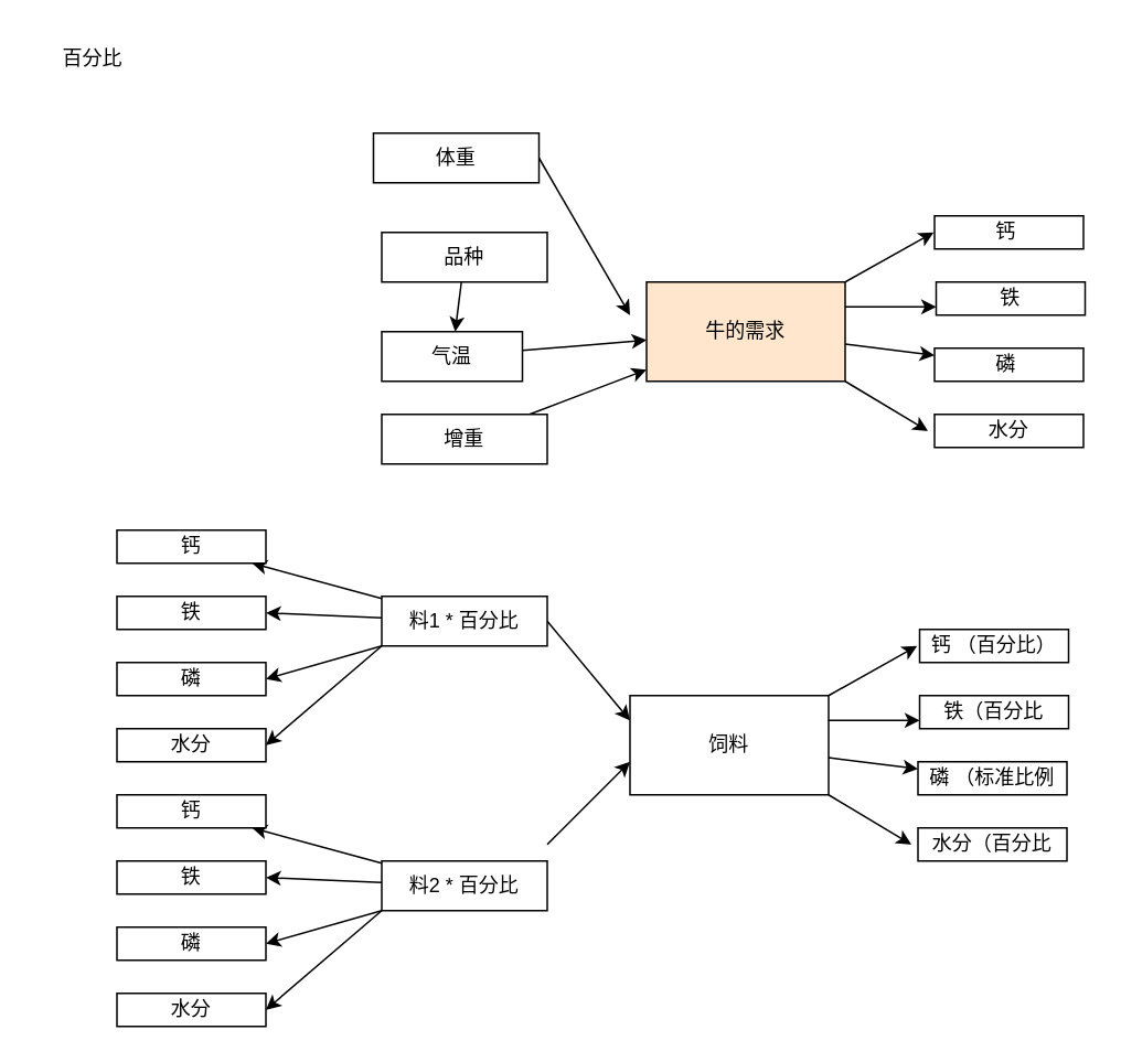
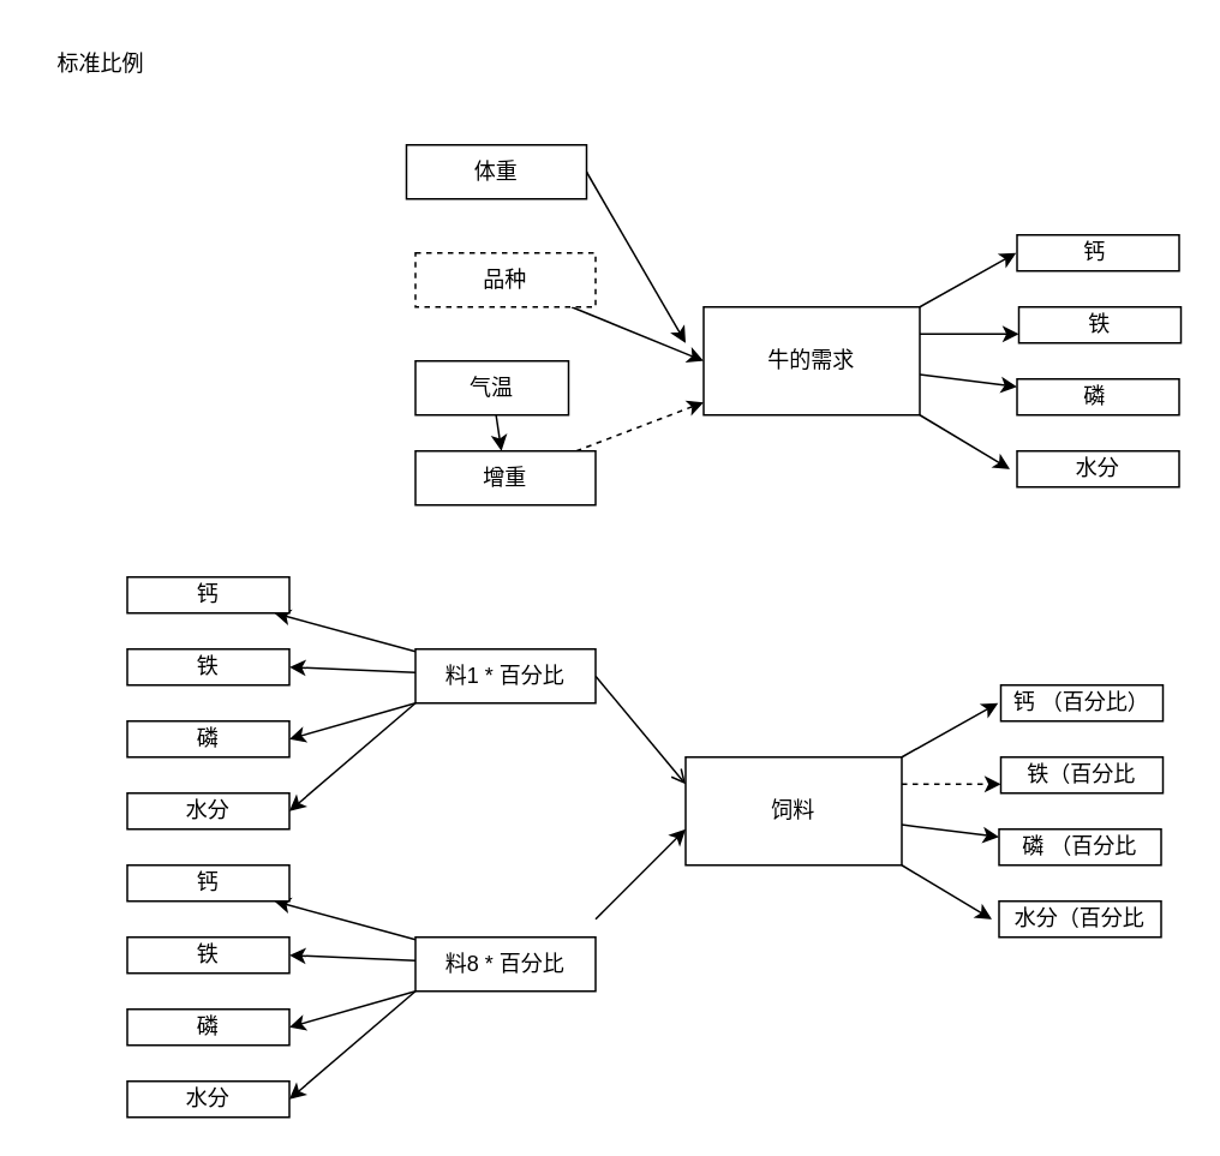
  <mxCell id="0" />
  <mxCell id="1" parent="0" />
  <mxCell id="2" value="" style="edgeStyle=none;html=1;" parent="1" source="4" target="5" edge="1"><mxGeometry relative="1" as="geometry" /></mxCell>
- <mxCell id="3" value="" style="edgeStyle=none;html=1;entryX=0;entryY=0.25;entryDx=0;entryDy=0;exitX=1;exitY=0.5;exitDx=0;exitDy=0;" parent="1" source="4" target="37" edge="1"><mxGeometry relative="1" as="geometry"><mxPoint x="400" y="375" as="targetPoint" /></mxGeometry></mxCell>
+ <mxCell id="3" value="" style="edgeStyle=none;html=1;entryX=0;entryY=0.25;entryDx=0;entryDy=0;exitX=1;exitY=0.5;exitDx=0;exitDy=0;endArrow=open;" parent="1" source="4" target="37" edge="1"><mxGeometry relative="1" as="geometry"><mxPoint x="400" y="375" as="targetPoint" /></mxGeometry></mxCell>
  <mxCell id="4" value="料1 * 百分比" style="rounded=0;whiteSpace=wrap;html=1;" parent="1" vertex="1"><mxGeometry x="230" y="360" width="100" height="30" as="geometry" /></mxCell>
  <mxCell id="5" value="钙" style="whiteSpace=wrap;html=1;rounded=0;" parent="1" vertex="1"><mxGeometry x="70" y="320" width="90" height="20" as="geometry" /></mxCell>
  <mxCell id="6" value="铁" style="whiteSpace=wrap;html=1;rounded=0;" parent="1" vertex="1"><mxGeometry x="70" y="360" width="90" height="20" as="geometry" /></mxCell>
  <mxCell id="7" value="磷" style="whiteSpace=wrap;html=1;rounded=0;" parent="1" vertex="1"><mxGeometry x="70" y="400" width="90" height="20" as="geometry" /></mxCell>
  <mxCell id="8" value="水分" style="whiteSpace=wrap;html=1;rounded=0;" parent="1" vertex="1"><mxGeometry x="70" y="440" width="90" height="20" as="geometry" /></mxCell>
- <mxCell id="9" value="" style="edgeStyle=none;html=1;" parent="1" source="10" target="12" edge="1"><mxGeometry relative="1" as="geometry"><mxPoint x="410" y="140" as="targetPoint" /></mxGeometry></mxCell>
- <mxCell id="10" value="品种" style="rounded=0;whiteSpace=wrap;html=1;" parent="1" vertex="1"><mxGeometry x="230" y="140" width="100" height="30" as="geometry" /></mxCell>
- <mxCell id="11" value="" style="edgeStyle=none;html=1;" parent="1" source="12" target="14" edge="1"><mxGeometry relative="1" as="geometry" /></mxCell>
+ <mxCell id="9" value="" style="edgeStyle=none;html=1;entryX=0;entryY=0.5;entryDx=0;entryDy=0;" parent="1" source="10" target="14" edge="1"><mxGeometry relative="1" as="geometry"><mxPoint x="410" y="140" as="targetPoint" /></mxGeometry></mxCell>
+ <mxCell id="10" value="品种" style="rounded=0;whiteSpace=wrap;html=1;dashed=1;" parent="1" vertex="1"><mxGeometry x="230" y="140" width="100" height="30" as="geometry" /></mxCell>
+ <mxCell id="11" value="" style="edgeStyle=none;html=1;" parent="1" source="12" target="20" edge="1"><mxGeometry relative="1" as="geometry" /></mxCell>
  <mxCell id="12" value="气温" style="rounded=0;whiteSpace=wrap;html=1;" parent="1" vertex="1"><mxGeometry x="230" y="200" width="85" height="30" as="geometry" /></mxCell>
  <mxCell id="13" value="" style="edgeStyle=none;html=1;" parent="1" source="14" target="17" edge="1"><mxGeometry relative="1" as="geometry" /></mxCell>
- <mxCell id="14" value="牛的需求&lt;br&gt;" style="rounded=0;whiteSpace=wrap;html=1;fillColor=#ffe6cc;" parent="1" vertex="1"><mxGeometry x="390" y="170" width="120" height="60" as="geometry" /></mxCell>
+ <mxCell id="14" value="牛的需求&lt;br&gt;" style="rounded=0;whiteSpace=wrap;html=1;" parent="1" vertex="1"><mxGeometry x="390" y="170" width="120" height="60" as="geometry" /></mxCell>
  <mxCell id="15" value="钙&amp;nbsp;" style="whiteSpace=wrap;html=1;rounded=0;" parent="1" vertex="1"><mxGeometry x="564" y="130" width="90" height="20" as="geometry" /></mxCell>
  <mxCell id="16" value="铁" style="whiteSpace=wrap;html=1;rounded=0;" parent="1" vertex="1"><mxGeometry x="565" y="170" width="90" height="20" as="geometry" /></mxCell>
  <mxCell id="17" value="磷&amp;nbsp;" style="whiteSpace=wrap;html=1;rounded=0;" parent="1" vertex="1"><mxGeometry x="564" y="210" width="90" height="20" as="geometry" /></mxCell>
  <mxCell id="18" value="水分" style="whiteSpace=wrap;html=1;rounded=0;" parent="1" vertex="1"><mxGeometry x="564" y="250" width="90" height="20" as="geometry" /></mxCell>
- <mxCell id="19" value="" style="edgeStyle=none;html=1;" parent="1" source="20" target="14" edge="1"><mxGeometry relative="1" as="geometry" /></mxCell>
+ <mxCell id="19" value="" style="edgeStyle=none;html=1;dashed=1;" parent="1" source="20" target="14" edge="1"><mxGeometry relative="1" as="geometry" /></mxCell>
  <mxCell id="20" value="增重" style="rounded=0;whiteSpace=wrap;html=1;" parent="1" vertex="1"><mxGeometry x="230" y="250" width="100" height="30" as="geometry" /></mxCell>
  <mxCell id="21" value="" style="endArrow=classic;html=1;exitX=1;exitY=0;exitDx=0;exitDy=0;" parent="1" source="14" edge="1"><mxGeometry width="50" height="50" relative="1" as="geometry"><mxPoint x="520" y="180" as="sourcePoint" /><mxPoint x="563.5" y="140" as="targetPoint" /></mxGeometry></mxCell>
  <mxCell id="22" value="" style="endArrow=classic;html=1;entryX=0;entryY=0.75;entryDx=0;entryDy=0;exitX=1;exitY=0.25;exitDx=0;exitDy=0;" parent="1" source="14" target="16" edge="1"><mxGeometry width="50" height="50" relative="1" as="geometry"><mxPoint x="520" y="190" as="sourcePoint" /><mxPoint x="573.5" y="150" as="targetPoint" /></mxGeometry></mxCell>
  <mxCell id="23" value="" style="endArrow=classic;html=1;exitX=1;exitY=1;exitDx=0;exitDy=0;" parent="1" source="14" edge="1"><mxGeometry width="50" height="50" relative="1" as="geometry"><mxPoint x="539.5" y="200" as="sourcePoint" /><mxPoint x="560" y="260" as="targetPoint" /></mxGeometry></mxCell>
  <mxCell id="24" value="" style="endArrow=classic;html=1;" parent="1" source="4" edge="1"><mxGeometry width="50" height="50" relative="1" as="geometry"><mxPoint x="0" y="440" as="sourcePoint" /><mxPoint x="160" y="370" as="targetPoint" /></mxGeometry></mxCell>
  <mxCell id="25" value="" style="endArrow=classic;html=1;entryX=1;entryY=0.5;entryDx=0;entryDy=0;exitX=0;exitY=1;exitDx=0;exitDy=0;" parent="1" source="4" target="7" edge="1"><mxGeometry width="50" height="50" relative="1" as="geometry"><mxPoint x="10" y="392" as="sourcePoint" /><mxPoint x="80" y="380" as="targetPoint" /></mxGeometry></mxCell>
  <mxCell id="26" value="" style="endArrow=classic;html=1;entryX=1;entryY=0.5;entryDx=0;entryDy=0;" parent="1" target="8" edge="1"><mxGeometry width="50" height="50" relative="1" as="geometry"><mxPoint x="230" y="390" as="sourcePoint" /><mxPoint x="50" y="370" as="targetPoint" /></mxGeometry></mxCell>
  <mxCell id="27" value="" style="edgeStyle=none;html=1;" parent="1" source="28" target="29" edge="1"><mxGeometry relative="1" as="geometry" /></mxCell>
- <mxCell id="28" value="料2 * 百分比" style="rounded=0;whiteSpace=wrap;html=1;" parent="1" vertex="1"><mxGeometry x="230" y="520" width="100" height="30" as="geometry" /></mxCell>
+ <mxCell id="28" value="料8 * 百分比" style="rounded=0;whiteSpace=wrap;html=1;" parent="1" vertex="1"><mxGeometry x="230" y="520" width="100" height="30" as="geometry" /></mxCell>
  <mxCell id="29" value="钙" style="whiteSpace=wrap;html=1;rounded=0;" parent="1" vertex="1"><mxGeometry x="70" y="480" width="90" height="20" as="geometry" /></mxCell>
  <mxCell id="30" value="铁" style="whiteSpace=wrap;html=1;rounded=0;" parent="1" vertex="1"><mxGeometry x="70" y="520" width="90" height="20" as="geometry" /></mxCell>
  <mxCell id="31" value="磷" style="whiteSpace=wrap;html=1;rounded=0;" parent="1" vertex="1"><mxGeometry x="70" y="560" width="90" height="20" as="geometry" /></mxCell>
  <mxCell id="32" value="水分" style="whiteSpace=wrap;html=1;rounded=0;" parent="1" vertex="1"><mxGeometry x="70" y="600" width="90" height="20" as="geometry" /></mxCell>
  <mxCell id="33" value="" style="endArrow=classic;html=1;" parent="1" source="28" edge="1"><mxGeometry width="50" height="50" relative="1" as="geometry"><mxPoint x="0" y="600" as="sourcePoint" /><mxPoint x="160" y="530" as="targetPoint" /></mxGeometry></mxCell>
  <mxCell id="34" value="" style="endArrow=classic;html=1;entryX=1;entryY=0.5;entryDx=0;entryDy=0;exitX=0;exitY=1;exitDx=0;exitDy=0;" parent="1" source="28" target="31" edge="1"><mxGeometry width="50" height="50" relative="1" as="geometry"><mxPoint x="10" y="552" as="sourcePoint" /><mxPoint x="80" y="540" as="targetPoint" /></mxGeometry></mxCell>
  <mxCell id="35" value="" style="endArrow=classic;html=1;entryX=1;entryY=0.5;entryDx=0;entryDy=0;" parent="1" target="32" edge="1"><mxGeometry width="50" height="50" relative="1" as="geometry"><mxPoint x="230" y="550" as="sourcePoint" /><mxPoint x="50" y="530" as="targetPoint" /></mxGeometry></mxCell>
  <mxCell id="36" value="" style="edgeStyle=none;html=1;" parent="1" source="37" target="39" edge="1"><mxGeometry relative="1" as="geometry" /></mxCell>
  <mxCell id="37" value="饲料" style="rounded=0;whiteSpace=wrap;html=1;" parent="1" vertex="1"><mxGeometry x="380" y="420" width="120" height="60" as="geometry" /></mxCell>
  <mxCell id="38" value="铁（百分比" style="whiteSpace=wrap;html=1;rounded=0;" parent="1" vertex="1"><mxGeometry x="555" y="420" width="90" height="20" as="geometry" /></mxCell>
- <mxCell id="39" value="磷 （标准比例" style="whiteSpace=wrap;html=1;rounded=0;" parent="1" vertex="1"><mxGeometry x="554" y="460" width="90" height="20" as="geometry" /></mxCell>
+ <mxCell id="39" value="磷 （百分比" style="whiteSpace=wrap;html=1;rounded=0;" parent="1" vertex="1"><mxGeometry x="554" y="460" width="90" height="20" as="geometry" /></mxCell>
  <mxCell id="40" value="水分（百分比" style="whiteSpace=wrap;html=1;rounded=0;" parent="1" vertex="1"><mxGeometry x="554" y="500" width="90" height="20" as="geometry" /></mxCell>
  <mxCell id="41" value="" style="endArrow=classic;html=1;exitX=1;exitY=0;exitDx=0;exitDy=0;" parent="1" source="37" edge="1"><mxGeometry width="50" height="50" relative="1" as="geometry"><mxPoint x="510" y="430" as="sourcePoint" /><mxPoint x="553.5" y="390" as="targetPoint" /></mxGeometry></mxCell>
- <mxCell id="42" value="" style="endArrow=classic;html=1;entryX=0;entryY=0.75;entryDx=0;entryDy=0;exitX=1;exitY=0.25;exitDx=0;exitDy=0;" parent="1" source="37" target="38" edge="1"><mxGeometry width="50" height="50" relative="1" as="geometry"><mxPoint x="510" y="440" as="sourcePoint" /><mxPoint x="563.5" y="400" as="targetPoint" /></mxGeometry></mxCell>
+ <mxCell id="42" value="" style="endArrow=classic;html=1;entryX=0;entryY=0.75;entryDx=0;entryDy=0;exitX=1;exitY=0.25;exitDx=0;exitDy=0;dashed=1;" parent="1" source="37" target="38" edge="1"><mxGeometry width="50" height="50" relative="1" as="geometry"><mxPoint x="510" y="440" as="sourcePoint" /><mxPoint x="563.5" y="400" as="targetPoint" /></mxGeometry></mxCell>
  <mxCell id="43" value="" style="endArrow=classic;html=1;exitX=1;exitY=1;exitDx=0;exitDy=0;" parent="1" source="37" edge="1"><mxGeometry width="50" height="50" relative="1" as="geometry"><mxPoint x="529.5" y="450" as="sourcePoint" /><mxPoint x="550" y="510" as="targetPoint" /></mxGeometry></mxCell>
  <mxCell id="44" value="钙 （百分比）" style="whiteSpace=wrap;html=1;rounded=0;" parent="1" vertex="1"><mxGeometry x="555" y="380" width="90" height="20" as="geometry" /></mxCell>
  <mxCell id="45" value="" style="endArrow=classic;html=1;" parent="1" edge="1"><mxGeometry width="50" height="50" relative="1" as="geometry"><mxPoint x="330" y="510" as="sourcePoint" /><mxPoint x="380" y="460" as="targetPoint" /></mxGeometry></mxCell>
  <mxCell id="46" value="体重" style="rounded=0;whiteSpace=wrap;html=1;" parent="1" vertex="1"><mxGeometry x="225" y="80" width="100" height="30" as="geometry" /></mxCell>
  <mxCell id="47" value="" style="endArrow=classic;html=1;exitX=1;exitY=0.5;exitDx=0;exitDy=0;" parent="1" source="46" edge="1"><mxGeometry width="50" height="50" relative="1" as="geometry"><mxPoint x="380" y="380" as="sourcePoint" /><mxPoint x="380" y="190" as="targetPoint" /></mxGeometry></mxCell>
- <mxCell id="48" value="百分比" style="text;html=1;align=center;verticalAlign=middle;resizable=0;points=[];autosize=1;strokeColor=none;fillColor=none;" parent="1" vertex="1"><mxGeometry x="20" y="20" width="70" height="30" as="geometry" /></mxCell>
+ <mxCell id="48" value="标准比例" style="text;html=1;align=center;verticalAlign=middle;resizable=0;points=[];autosize=1;strokeColor=none;fillColor=none;" parent="1" vertex="1"><mxGeometry x="20" y="20" width="70" height="30" as="geometry" /></mxCell>
